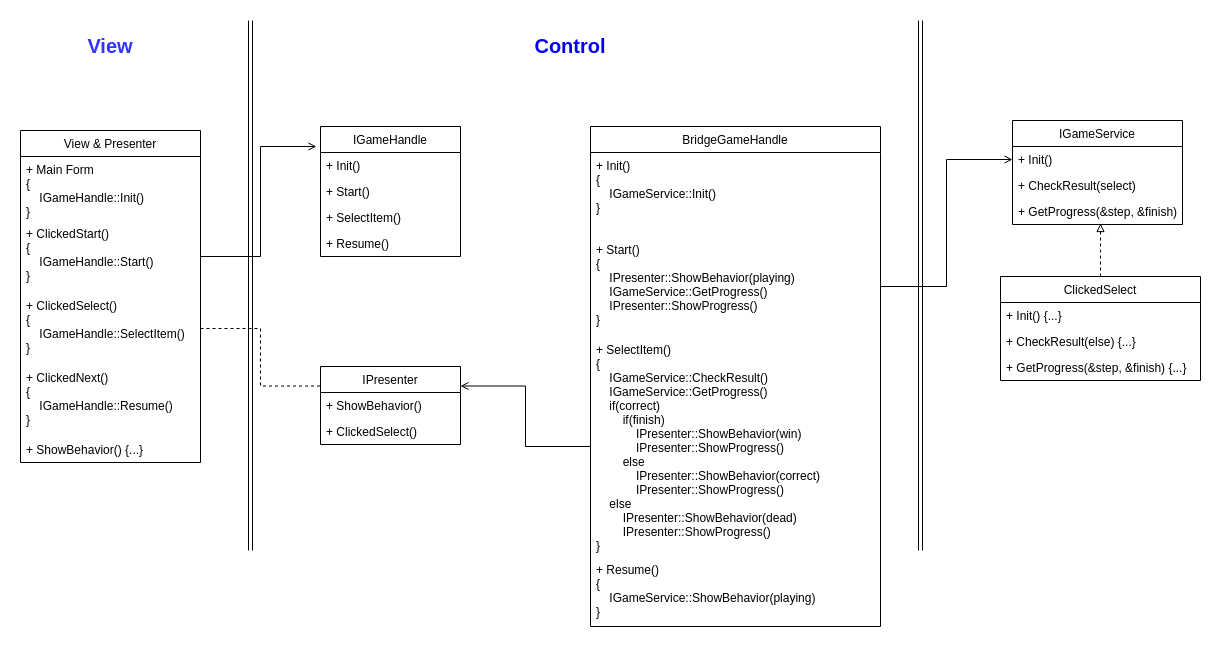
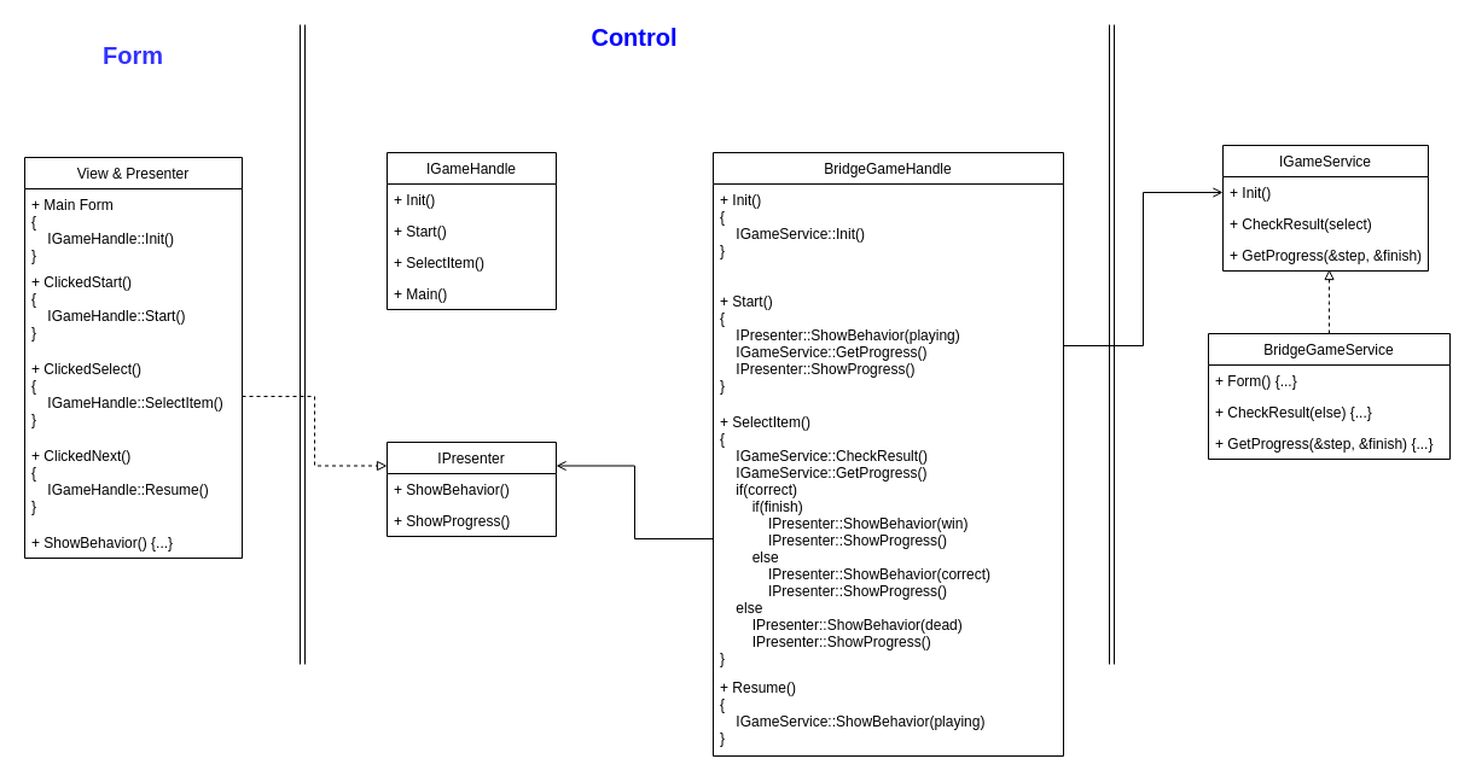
  <mxCell id="0" />
  <mxCell id="1" parent="0" />
  <mxCell id="2" value="View &amp; Presenter" style="swimlane;fontStyle=0;childLayout=stackLayout;horizontal=1;startSize=26;fillColor=none;horizontalStack=0;resizeParent=1;resizeParentMax=0;resizeLast=0;collapsible=1;marginBottom=0;" parent="1" vertex="1"><mxGeometry x="20" y="130" width="180" height="332" as="geometry" /></mxCell>
  <mxCell id="3" value="+ Main Form&#10;{&#10;    IGameHandle::Init()&#10;}" style="text;strokeColor=none;fillColor=none;align=left;verticalAlign=top;spacingLeft=4;spacingRight=4;overflow=hidden;rotatable=0;points=[[0,0.5],[1,0.5]];portConstraint=eastwest;" parent="2" vertex="1"><mxGeometry y="26" width="180" height="64" as="geometry" /></mxCell>
  <mxCell id="4" value="+ ClickedStart()&#10;{&#10;&#09;    IGameHandle::Start()&#10;}" style="text;strokeColor=none;fillColor=none;align=left;verticalAlign=top;spacingLeft=4;spacingRight=4;overflow=hidden;rotatable=0;points=[[0,0.5],[1,0.5]];portConstraint=eastwest;" parent="2" vertex="1"><mxGeometry y="90" width="180" height="72" as="geometry" /></mxCell>
  <mxCell id="5" value="+ ClickedSelect()&#10;{&#10;&#09;    IGameHandle::SelectItem()&#10;}" style="text;strokeColor=none;fillColor=none;align=left;verticalAlign=top;spacingLeft=4;spacingRight=4;overflow=hidden;rotatable=0;points=[[0,0.5],[1,0.5]];portConstraint=eastwest;" parent="2" vertex="1"><mxGeometry y="162" width="180" height="72" as="geometry" /></mxCell>
  <mxCell id="6" value="+ ClickedNext()&#10;{&#10;&#09;    IGameHandle::Resume()&#10;}" style="text;strokeColor=none;fillColor=none;align=left;verticalAlign=top;spacingLeft=4;spacingRight=4;overflow=hidden;rotatable=0;points=[[0,0.5],[1,0.5]];portConstraint=eastwest;" parent="2" vertex="1"><mxGeometry y="234" width="180" height="72" as="geometry" /></mxCell>
  <mxCell id="7" value="+ ShowBehavior() {...}" style="text;strokeColor=none;fillColor=none;align=left;verticalAlign=top;spacingLeft=4;spacingRight=4;overflow=hidden;rotatable=0;points=[[0,0.5],[1,0.5]];portConstraint=eastwest;" parent="2" vertex="1"><mxGeometry y="306" width="180" height="26" as="geometry" /></mxCell>
  <mxCell id="8" value="IGameHandle" style="swimlane;fontStyle=0;childLayout=stackLayout;horizontal=1;startSize=26;fillColor=none;horizontalStack=0;resizeParent=1;resizeParentMax=0;resizeLast=0;collapsible=1;marginBottom=0;" parent="1" vertex="1"><mxGeometry x="320" y="126" width="140" height="130" as="geometry" /></mxCell>
  <mxCell id="9" value="+ Init()" style="text;strokeColor=none;fillColor=none;align=left;verticalAlign=top;spacingLeft=4;spacingRight=4;overflow=hidden;rotatable=0;points=[[0,0.5],[1,0.5]];portConstraint=eastwest;" parent="8" vertex="1"><mxGeometry y="26" width="140" height="26" as="geometry" /></mxCell>
  <mxCell id="10" value="+ Start()" style="text;strokeColor=none;fillColor=none;align=left;verticalAlign=top;spacingLeft=4;spacingRight=4;overflow=hidden;rotatable=0;points=[[0,0.5],[1,0.5]];portConstraint=eastwest;" parent="8" vertex="1"><mxGeometry y="52" width="140" height="26" as="geometry" /></mxCell>
  <mxCell id="11" value="+ SelectItem()" style="text;strokeColor=none;fillColor=none;align=left;verticalAlign=top;spacingLeft=4;spacingRight=4;overflow=hidden;rotatable=0;points=[[0,0.5],[1,0.5]];portConstraint=eastwest;" parent="8" vertex="1"><mxGeometry y="78" width="140" height="26" as="geometry" /></mxCell>
- <mxCell id="12" value="+ Resume()" style="text;strokeColor=none;fillColor=none;align=left;verticalAlign=top;spacingLeft=4;spacingRight=4;overflow=hidden;rotatable=0;points=[[0,0.5],[1,0.5]];portConstraint=eastwest;" parent="8" vertex="1"><mxGeometry y="104" width="140" height="26" as="geometry" /></mxCell>
+ <mxCell id="12" value="+ Main()" style="text;strokeColor=none;fillColor=none;align=left;verticalAlign=top;spacingLeft=4;spacingRight=4;overflow=hidden;rotatable=0;points=[[0,0.5],[1,0.5]];portConstraint=eastwest;" parent="8" vertex="1"><mxGeometry y="104" width="140" height="26" as="geometry" /></mxCell>
  <mxCell id="13" value="BridgeGameHandle" style="swimlane;fontStyle=0;align=center;verticalAlign=top;childLayout=stackLayout;horizontal=1;startSize=26;horizontalStack=0;resizeParent=1;resizeParentMax=0;resizeLast=0;collapsible=1;marginBottom=0;" parent="1" vertex="1"><mxGeometry x="590" y="126" width="290" height="500" as="geometry" /></mxCell>
  <mxCell id="14" value="+ Init()&#10;{&#10;    IGameService::Init()&#10;}" style="text;strokeColor=none;fillColor=none;align=left;verticalAlign=top;spacingLeft=4;spacingRight=4;overflow=hidden;rotatable=0;points=[[0,0.5],[1,0.5]];portConstraint=eastwest;" parent="13" vertex="1"><mxGeometry y="26" width="290" height="84" as="geometry" /></mxCell>
  <mxCell id="15" value="+ Start()&#10;{&#10;    IPresenter::ShowBehavior(playing)&#10;    IGameService::GetProgress()&#10;    IPresenter::ShowProgress()&#10;}" style="text;strokeColor=none;fillColor=none;align=left;verticalAlign=top;spacingLeft=4;spacingRight=4;overflow=hidden;rotatable=0;points=[[0,0.5],[1,0.5]];portConstraint=eastwest;" parent="13" vertex="1"><mxGeometry y="110" width="290" height="100" as="geometry" /></mxCell>
  <mxCell id="16" value="+ SelectItem()&#10;{&#10;    IGameService::CheckResult()&#10;    IGameService::GetProgress()&#10;    if(correct)&#10;        if(finish)&#10;            IPresenter::ShowBehavior(win)&#10;            IPresenter::ShowProgress()&#10;        else&#10;            IPresenter::ShowBehavior(correct)&#10;            IPresenter::ShowProgress()&#10;    else&#10;        IPresenter::ShowBehavior(dead)&#10;        IPresenter::ShowProgress()&#10;}" style="text;strokeColor=none;fillColor=none;align=left;verticalAlign=top;spacingLeft=4;spacingRight=4;overflow=hidden;rotatable=0;points=[[0,0.5],[1,0.5]];portConstraint=eastwest;" parent="13" vertex="1"><mxGeometry y="210" width="290" height="220" as="geometry" /></mxCell>
  <mxCell id="17" value="+ Resume()&#10;{&#10;    IGameService::ShowBehavior(playing)&#10;}" style="text;strokeColor=none;fillColor=none;align=left;verticalAlign=top;spacingLeft=4;spacingRight=4;overflow=hidden;rotatable=0;points=[[0,0.5],[1,0.5]];portConstraint=eastwest;" parent="13" vertex="1"><mxGeometry y="430" width="290" height="70" as="geometry" /></mxCell>
  <mxCell id="18" value="IGameService" style="swimlane;fontStyle=0;childLayout=stackLayout;horizontal=1;startSize=26;fillColor=none;horizontalStack=0;resizeParent=1;resizeParentMax=0;resizeLast=0;collapsible=1;marginBottom=0;" parent="1" vertex="1"><mxGeometry x="1012" y="120" width="170" height="104" as="geometry" /></mxCell>
  <mxCell id="19" value="+ Init()" style="text;strokeColor=none;fillColor=none;align=left;verticalAlign=top;spacingLeft=4;spacingRight=4;overflow=hidden;rotatable=0;points=[[0,0.5],[1,0.5]];portConstraint=eastwest;" parent="18" vertex="1"><mxGeometry y="26" width="170" height="26" as="geometry" /></mxCell>
  <mxCell id="20" value="+ CheckResult(select)" style="text;strokeColor=none;fillColor=none;align=left;verticalAlign=top;spacingLeft=4;spacingRight=4;overflow=hidden;rotatable=0;points=[[0,0.5],[1,0.5]];portConstraint=eastwest;" parent="18" vertex="1"><mxGeometry y="52" width="170" height="26" as="geometry" /></mxCell>
  <mxCell id="21" value="+ GetProgress(&amp;step, &amp;finish)" style="text;strokeColor=none;fillColor=none;align=left;verticalAlign=top;spacingLeft=4;spacingRight=4;overflow=hidden;rotatable=0;points=[[0,0.5],[1,0.5]];portConstraint=eastwest;" parent="18" vertex="1"><mxGeometry y="78" width="170" height="26" as="geometry" /></mxCell>
  <mxCell id="22" value="IPresenter" style="swimlane;fontStyle=0;childLayout=stackLayout;horizontal=1;startSize=26;fillColor=none;horizontalStack=0;resizeParent=1;resizeParentMax=0;resizeLast=0;collapsible=1;marginBottom=0;" parent="1" vertex="1"><mxGeometry x="320" y="366" width="140" height="78" as="geometry" /></mxCell>
  <mxCell id="23" value="+ ShowBehavior()" style="text;strokeColor=none;fillColor=none;align=left;verticalAlign=top;spacingLeft=4;spacingRight=4;overflow=hidden;rotatable=0;points=[[0,0.5],[1,0.5]];portConstraint=eastwest;" parent="22" vertex="1"><mxGeometry y="26" width="140" height="26" as="geometry" /></mxCell>
- <mxCell id="24" value="+ ClickedSelect()" style="text;strokeColor=none;fillColor=none;align=left;verticalAlign=top;spacingLeft=4;spacingRight=4;overflow=hidden;rotatable=0;points=[[0,0.5],[1,0.5]];portConstraint=eastwest;" parent="22" vertex="1"><mxGeometry y="52" width="140" height="26" as="geometry" /></mxCell>
+ <mxCell id="24" value="+ ShowProgress()" style="text;strokeColor=none;fillColor=none;align=left;verticalAlign=top;spacingLeft=4;spacingRight=4;overflow=hidden;rotatable=0;points=[[0,0.5],[1,0.5]];portConstraint=eastwest;" parent="22" vertex="1"><mxGeometry y="52" width="140" height="26" as="geometry" /></mxCell>
  <mxCell id="25" style="edgeStyle=orthogonalEdgeStyle;rounded=0;orthogonalLoop=1;jettySize=auto;html=1;exitX=0.5;exitY=0;exitDx=0;exitDy=0;entryX=0.518;entryY=0.962;entryDx=0;entryDy=0;entryPerimeter=0;dashed=1;endArrow=block;endFill=0;" parent="1" source="26" target="21" edge="1"><mxGeometry relative="1" as="geometry" /></mxCell>
- <mxCell id="26" value="ClickedSelect" style="swimlane;fontStyle=0;childLayout=stackLayout;horizontal=1;startSize=26;fillColor=none;horizontalStack=0;resizeParent=1;resizeParentMax=0;resizeLast=0;collapsible=1;marginBottom=0;" parent="1" vertex="1"><mxGeometry x="1000" y="276" width="200" height="104" as="geometry" /></mxCell>
- <mxCell id="27" value="+ Init() {...}" style="text;strokeColor=none;fillColor=none;align=left;verticalAlign=top;spacingLeft=4;spacingRight=4;overflow=hidden;rotatable=0;points=[[0,0.5],[1,0.5]];portConstraint=eastwest;" parent="26" vertex="1"><mxGeometry y="26" width="200" height="26" as="geometry" /></mxCell>
+ <mxCell id="26" value="BridgeGameService" style="swimlane;fontStyle=0;childLayout=stackLayout;horizontal=1;startSize=26;fillColor=none;horizontalStack=0;resizeParent=1;resizeParentMax=0;resizeLast=0;collapsible=1;marginBottom=0;" parent="1" vertex="1"><mxGeometry x="1000" y="276" width="200" height="104" as="geometry" /></mxCell>
+ <mxCell id="27" value="+ Form() {...}" style="text;strokeColor=none;fillColor=none;align=left;verticalAlign=top;spacingLeft=4;spacingRight=4;overflow=hidden;rotatable=0;points=[[0,0.5],[1,0.5]];portConstraint=eastwest;" parent="26" vertex="1"><mxGeometry y="26" width="200" height="26" as="geometry" /></mxCell>
  <mxCell id="28" value="+ CheckResult(else) {...}" style="text;strokeColor=none;fillColor=none;align=left;verticalAlign=top;spacingLeft=4;spacingRight=4;overflow=hidden;rotatable=0;points=[[0,0.5],[1,0.5]];portConstraint=eastwest;" parent="26" vertex="1"><mxGeometry y="52" width="200" height="26" as="geometry" /></mxCell>
  <mxCell id="29" value="+ GetProgress(&amp;step, &amp;finish) {...}" style="text;strokeColor=none;fillColor=none;align=left;verticalAlign=top;spacingLeft=4;spacingRight=4;overflow=hidden;rotatable=0;points=[[0,0.5],[1,0.5]];portConstraint=eastwest;" parent="26" vertex="1"><mxGeometry y="78" width="200" height="26" as="geometry" /></mxCell>
- <mxCell id="30" style="edgeStyle=orthogonalEdgeStyle;rounded=0;orthogonalLoop=1;jettySize=auto;html=1;entryX=-0.029;entryY=0.154;entryDx=0;entryDy=0;entryPerimeter=0;endArrow=open;endFill=0;" parent="1" source="4" target="8" edge="1"><mxGeometry relative="1" as="geometry" /></mxCell>
- <mxCell id="31" style="edgeStyle=orthogonalEdgeStyle;rounded=0;orthogonalLoop=1;jettySize=auto;html=1;exitX=1;exitY=0.5;exitDx=0;exitDy=0;entryX=0;entryY=0.25;entryDx=0;entryDy=0;dashed=1;endArrow=none;endFill=0;" parent="1" source="5" target="22" edge="1"><mxGeometry relative="1" as="geometry" /></mxCell>
+ <mxCell id="31" style="edgeStyle=orthogonalEdgeStyle;rounded=0;orthogonalLoop=1;jettySize=auto;html=1;exitX=1;exitY=0.5;exitDx=0;exitDy=0;entryX=0;entryY=0.25;entryDx=0;entryDy=0;dashed=1;endArrow=block;endFill=0;" parent="1" source="5" target="22" edge="1"><mxGeometry relative="1" as="geometry" /></mxCell>
  <mxCell id="32" style="edgeStyle=orthogonalEdgeStyle;rounded=0;orthogonalLoop=1;jettySize=auto;html=1;exitX=0;exitY=0.5;exitDx=0;exitDy=0;entryX=1;entryY=0.25;entryDx=0;entryDy=0;endArrow=open;endFill=0;" parent="1" source="16" target="22" edge="1"><mxGeometry relative="1" as="geometry" /></mxCell>
  <mxCell id="33" style="edgeStyle=orthogonalEdgeStyle;rounded=0;orthogonalLoop=1;jettySize=auto;html=1;exitX=1;exitY=0.5;exitDx=0;exitDy=0;entryX=0;entryY=0.5;entryDx=0;entryDy=0;endArrow=open;endFill=0;" parent="1" source="15" target="19" edge="1"><mxGeometry relative="1" as="geometry" /></mxCell>
  <mxCell id="34" value="" style="endArrow=none;html=1;shape=link;" parent="1" edge="1"><mxGeometry width="50" height="50" relative="1" as="geometry"><mxPoint x="250" y="550" as="sourcePoint" /><mxPoint x="250" y="20" as="targetPoint" /></mxGeometry></mxCell>
  <mxCell id="35" value="" style="endArrow=none;html=1;shape=link;" parent="1" edge="1"><mxGeometry width="50" height="50" relative="1" as="geometry"><mxPoint x="920" y="550" as="sourcePoint" /><mxPoint x="920" y="20" as="targetPoint" /></mxGeometry></mxCell>
- <mxCell id="36" value="View" style="text;html=1;strokeColor=none;fillColor=none;align=center;verticalAlign=middle;whiteSpace=wrap;rounded=0;fontSize=20;fontStyle=1;fontColor=#3333FF;" parent="1" vertex="1"><mxGeometry x="70" y="30" width="80" height="30" as="geometry" /></mxCell>
- <mxCell id="37" value="Control" style="text;html=1;strokeColor=none;fillColor=none;align=center;verticalAlign=middle;whiteSpace=wrap;rounded=0;fontSize=20;fontColor=#0000FF;fontStyle=1" parent="1" vertex="1"><mxGeometry x="530" y="30" width="80" height="30" as="geometry" /></mxCell>
+ <mxCell id="36" value="Form" style="text;html=1;strokeColor=none;fillColor=none;align=center;verticalAlign=middle;whiteSpace=wrap;rounded=0;fontSize=20;fontStyle=1;fontColor=#3333FF;" parent="1" vertex="1"><mxGeometry x="70" y="30" width="80" height="30" as="geometry" /></mxCell>
+ <mxCell id="37" value="Control" style="text;html=1;strokeColor=none;fillColor=none;align=center;verticalAlign=middle;whiteSpace=wrap;rounded=0;fontSize=20;fontColor=#0000FF;fontStyle=1" parent="1" vertex="1"><mxGeometry x="485" y="15" width="80" height="30" as="geometry" /></mxCell>
